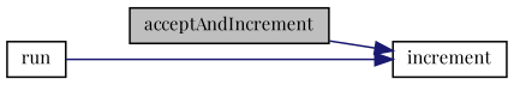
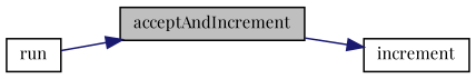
  digraph {
    fontname="Playfair Display"
    rankdir=RL
    node [color=black fillcolor=white fontname="Playfair Display" fontsize=10 shape=record style=filled]
    edge [color=midnightblue dir=back fontname="Playfair Display" fontsize=10 labelfontname=FreeSans labelfontsize=10 style=solid]
    n1 [fillcolor=grey75 fontcolor=black height=0.2 label=acceptAndIncrement width=0.4]
    n2 [height=0.2 label=run width=0.4]
    n3 [height=0.2 label=increment width=0.4]
-   n3 -> n2
+   n1 -> n2
    n3 -> n1
  }
